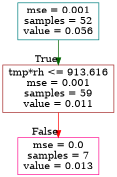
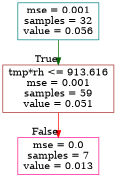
  digraph {
    node [shape=box]
    edge [labeldistance=2.5]
-   n1 [color=brown label="tmp*rh <= 913.616\nmse = 0.001\nsamples = 59\nvalue = 0.011"]
+   n1 [color=brown label="tmp*rh <= 913.616\nmse = 0.001\nsamples = 59\nvalue = 0.051"]
    n2 [color=deeppink label="mse = 0.0\nsamples = 7\nvalue = 0.013"]
-   n3 [color=teal label="mse = 0.001\nsamples = 52\nvalue = 0.056"]
+   n3 [color=teal label="mse = 0.001\nsamples = 32\nvalue = 0.056"]
    n1 -> n2 [color=red headlabel=False labelangle=-45]
    n3 -> n1 [color=darkgreen headlabel=True labelangle=45]
  }
